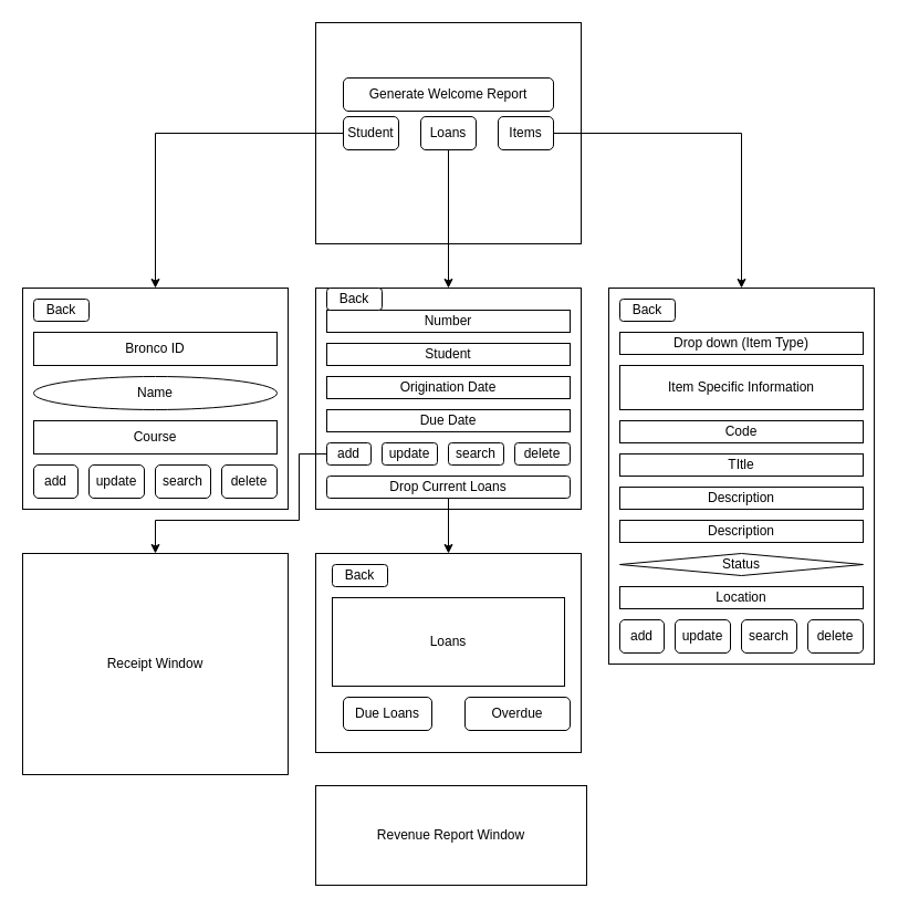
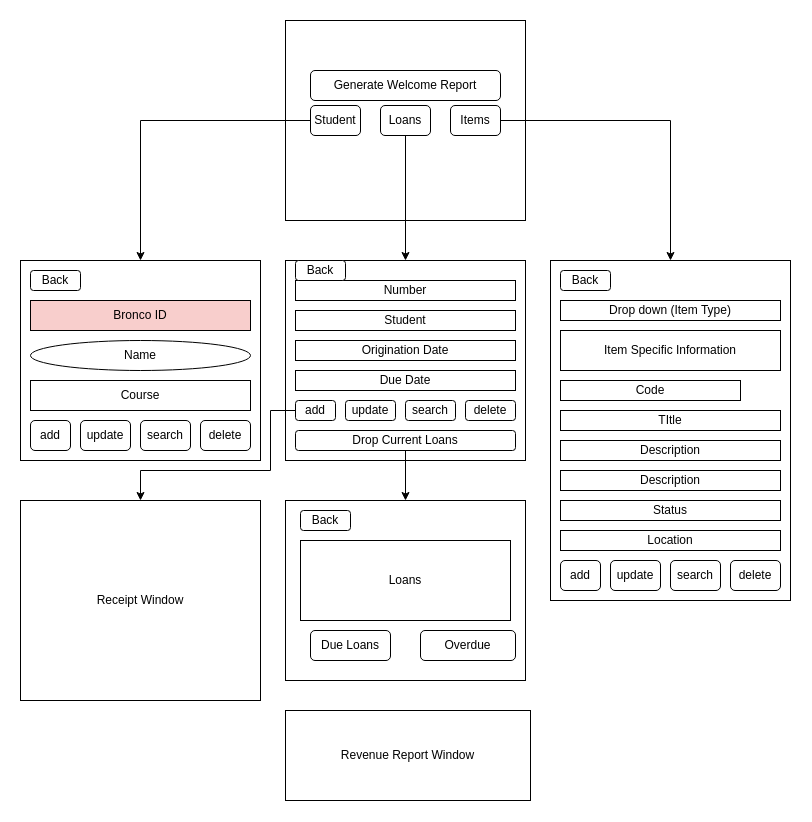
  <mxCell id="0" />
  <mxCell id="1" parent="0" />
  <mxCell id="2" value="" style="rounded=0;whiteSpace=wrap;html=1;" vertex="1" parent="1"><mxGeometry x="285" y="20" width="240" height="200" as="geometry" /></mxCell>
  <mxCell id="3" style="edgeStyle=orthogonalEdgeStyle;rounded=0;orthogonalLoop=1;jettySize=auto;html=1;entryX=0.5;entryY=0;entryDx=0;entryDy=0;" edge="1" parent="1" source="4" target="7"><mxGeometry relative="1" as="geometry" /></mxCell>
  <mxCell id="4" value="Student" style="rounded=1;whiteSpace=wrap;html=1;" vertex="1" parent="1"><mxGeometry x="310" y="105" width="50" height="30" as="geometry" /></mxCell>
  <mxCell id="5" style="edgeStyle=orthogonalEdgeStyle;rounded=0;orthogonalLoop=1;jettySize=auto;html=1;" edge="1" parent="1" source="6" target="11"><mxGeometry relative="1" as="geometry" /></mxCell>
  <mxCell id="6" value="Loans" style="rounded=1;whiteSpace=wrap;html=1;" vertex="1" parent="1"><mxGeometry x="380" y="105" width="50" height="30" as="geometry" /></mxCell>
  <mxCell id="7" value="" style="rounded=0;whiteSpace=wrap;html=1;" vertex="1" parent="1"><mxGeometry x="20" y="260" width="240" height="200" as="geometry" /></mxCell>
  <mxCell id="8" value="" style="rounded=0;whiteSpace=wrap;html=1;" vertex="1" parent="1"><mxGeometry x="550" y="260" width="240" height="340" as="geometry" /></mxCell>
  <mxCell id="9" style="edgeStyle=orthogonalEdgeStyle;rounded=0;orthogonalLoop=1;jettySize=auto;html=1;exitX=1;exitY=0.5;exitDx=0;exitDy=0;entryX=0.5;entryY=0;entryDx=0;entryDy=0;" edge="1" parent="1" source="10" target="8"><mxGeometry relative="1" as="geometry" /></mxCell>
  <mxCell id="10" value="Items" style="rounded=1;whiteSpace=wrap;html=1;" vertex="1" parent="1"><mxGeometry x="450" y="105" width="50" height="30" as="geometry" /></mxCell>
  <mxCell id="11" value="" style="rounded=0;whiteSpace=wrap;html=1;" vertex="1" parent="1"><mxGeometry x="285" y="260" width="240" height="200" as="geometry" /></mxCell>
  <mxCell id="12" value="Number" style="rounded=0;whiteSpace=wrap;html=1;" vertex="1" parent="1"><mxGeometry x="295" y="280" width="220" height="20" as="geometry" /></mxCell>
- <mxCell id="13" value="Bronco ID" style="rounded=0;whiteSpace=wrap;html=1;" vertex="1" parent="1"><mxGeometry x="30" y="300" width="220" height="30" as="geometry" /></mxCell>
+ <mxCell id="13" value="Bronco ID" style="rounded=0;whiteSpace=wrap;html=1;fillColor=#f8cecc;" vertex="1" parent="1"><mxGeometry x="30" y="300" width="220" height="30" as="geometry" /></mxCell>
  <mxCell id="14" value="Name" style="ellipse;whiteSpace=wrap;html=1;" vertex="1" parent="1"><mxGeometry x="30" y="340" width="220" height="30" as="geometry" /></mxCell>
  <mxCell id="15" value="Course" style="rounded=0;whiteSpace=wrap;html=1;" vertex="1" parent="1"><mxGeometry x="30" y="380" width="220" height="30" as="geometry" /></mxCell>
  <mxCell id="16" value="add" style="rounded=1;whiteSpace=wrap;html=1;" vertex="1" parent="1"><mxGeometry x="30" y="420" width="40" height="30" as="geometry" /></mxCell>
  <mxCell id="17" value="update" style="rounded=1;whiteSpace=wrap;html=1;" vertex="1" parent="1"><mxGeometry x="80" y="420" width="50" height="30" as="geometry" /></mxCell>
  <mxCell id="18" value="search" style="rounded=1;whiteSpace=wrap;html=1;" vertex="1" parent="1"><mxGeometry x="140" y="420" width="50" height="30" as="geometry" /></mxCell>
  <mxCell id="19" value="delete" style="rounded=1;whiteSpace=wrap;html=1;" vertex="1" parent="1"><mxGeometry x="200" y="420" width="50" height="30" as="geometry" /></mxCell>
  <mxCell id="20" value="Student" style="rounded=0;whiteSpace=wrap;html=1;" vertex="1" parent="1"><mxGeometry x="295" y="310" width="220" height="20" as="geometry" /></mxCell>
  <mxCell id="21" value="Origination Date" style="rounded=0;whiteSpace=wrap;html=1;" vertex="1" parent="1"><mxGeometry x="295" y="340" width="220" height="20" as="geometry" /></mxCell>
  <mxCell id="22" value="Due Date" style="rounded=0;whiteSpace=wrap;html=1;" vertex="1" parent="1"><mxGeometry x="295" y="370" width="220" height="20" as="geometry" /></mxCell>
  <mxCell id="23" style="edgeStyle=orthogonalEdgeStyle;rounded=0;orthogonalLoop=1;jettySize=auto;html=1;" edge="1" parent="1" source="24" target="46"><mxGeometry relative="1" as="geometry"><Array as="points"><mxPoint x="270" y="410" /><mxPoint x="270" y="470" /><mxPoint x="140" y="470" /></Array></mxGeometry></mxCell>
  <mxCell id="24" value="add" style="rounded=1;whiteSpace=wrap;html=1;" vertex="1" parent="1"><mxGeometry x="295" y="400" width="40" height="20" as="geometry" /></mxCell>
  <mxCell id="25" value="update" style="rounded=1;whiteSpace=wrap;html=1;" vertex="1" parent="1"><mxGeometry x="345" y="400" width="50" height="20" as="geometry" /></mxCell>
  <mxCell id="26" value="search" style="rounded=1;whiteSpace=wrap;html=1;" vertex="1" parent="1"><mxGeometry x="405" y="400" width="50" height="20" as="geometry" /></mxCell>
  <mxCell id="27" value="delete" style="rounded=1;whiteSpace=wrap;html=1;" vertex="1" parent="1"><mxGeometry x="465" y="400" width="50" height="20" as="geometry" /></mxCell>
  <mxCell id="28" style="edgeStyle=orthogonalEdgeStyle;rounded=0;orthogonalLoop=1;jettySize=auto;html=1;entryX=0.5;entryY=0;entryDx=0;entryDy=0;" edge="1" parent="1" source="29" target="30"><mxGeometry relative="1" as="geometry" /></mxCell>
  <mxCell id="29" value="Drop Current Loans" style="rounded=1;whiteSpace=wrap;html=1;" vertex="1" parent="1"><mxGeometry x="295" y="430" width="220" height="20" as="geometry" /></mxCell>
  <mxCell id="30" value="" style="rounded=0;whiteSpace=wrap;html=1;" vertex="1" parent="1"><mxGeometry x="285" y="500" width="240" height="180" as="geometry" /></mxCell>
  <mxCell id="31" value="Back" style="rounded=1;whiteSpace=wrap;html=1;" vertex="1" parent="1"><mxGeometry x="300" y="510" width="50" height="20" as="geometry" /></mxCell>
  <mxCell id="32" value="Back" style="rounded=1;whiteSpace=wrap;html=1;" vertex="1" parent="1"><mxGeometry x="295" y="260" width="50" height="20" as="geometry" /></mxCell>
  <mxCell id="33" value="Back" style="rounded=1;whiteSpace=wrap;html=1;" vertex="1" parent="1"><mxGeometry x="30" y="270" width="50" height="20" as="geometry" /></mxCell>
  <mxCell id="34" value="Back" style="rounded=1;whiteSpace=wrap;html=1;" vertex="1" parent="1"><mxGeometry x="560" y="270" width="50" height="20" as="geometry" /></mxCell>
  <mxCell id="35" value="Drop down (Item Type)" style="rounded=0;whiteSpace=wrap;html=1;" vertex="1" parent="1"><mxGeometry x="560" y="300" width="220" height="20" as="geometry" /></mxCell>
  <mxCell id="36" value="Item Specific Information" style="rounded=0;whiteSpace=wrap;html=1;" vertex="1" parent="1"><mxGeometry x="560" y="330" width="220" height="40" as="geometry" /></mxCell>
- <mxCell id="37" value="Code" style="rounded=0;whiteSpace=wrap;html=1;" vertex="1" parent="1"><mxGeometry x="560" y="380" width="220" height="20" as="geometry" /></mxCell>
+ <mxCell id="37" value="Code" style="rounded=0;whiteSpace=wrap;html=1;" vertex="1" parent="1"><mxGeometry x="560" y="380" width="180" height="20" as="geometry" /></mxCell>
  <mxCell id="38" value="TItle" style="rounded=0;whiteSpace=wrap;html=1;" vertex="1" parent="1"><mxGeometry x="560" y="410" width="220" height="20" as="geometry" /></mxCell>
  <mxCell id="39" value="Loans" style="rounded=0;whiteSpace=wrap;html=1;" vertex="1" parent="1"><mxGeometry x="300" y="540" width="210" height="80" as="geometry" /></mxCell>
  <mxCell id="40" value="Overdue" style="rounded=1;whiteSpace=wrap;html=1;" vertex="1" parent="1"><mxGeometry x="420" y="630" width="95" height="30" as="geometry" /></mxCell>
  <mxCell id="41" value="Due Loans" style="rounded=1;whiteSpace=wrap;html=1;" vertex="1" parent="1"><mxGeometry x="310" y="630" width="80" height="30" as="geometry" /></mxCell>
  <mxCell id="42" value="Description" style="rounded=0;whiteSpace=wrap;html=1;" vertex="1" parent="1"><mxGeometry x="560" y="440" width="220" height="20" as="geometry" /></mxCell>
  <mxCell id="43" value="Description" style="rounded=0;whiteSpace=wrap;html=1;" vertex="1" parent="1"><mxGeometry x="560" y="470" width="220" height="20" as="geometry" /></mxCell>
- <mxCell id="44" value="Status" style="rhombus;whiteSpace=wrap;html=1;" vertex="1" parent="1"><mxGeometry x="560" y="500" width="220" height="20" as="geometry" /></mxCell>
+ <mxCell id="44" value="Status" style="rounded=0;whiteSpace=wrap;html=1;" vertex="1" parent="1"><mxGeometry x="560" y="500" width="220" height="20" as="geometry" /></mxCell>
  <mxCell id="45" value="Location" style="rounded=0;whiteSpace=wrap;html=1;" vertex="1" parent="1"><mxGeometry x="560" y="530" width="220" height="20" as="geometry" /></mxCell>
  <mxCell id="46" value="Receipt Window" style="rounded=0;whiteSpace=wrap;html=1;" vertex="1" parent="1"><mxGeometry x="20" y="500" width="240" height="200" as="geometry" /></mxCell>
  <mxCell id="47" value="add" style="rounded=1;whiteSpace=wrap;html=1;" vertex="1" parent="1"><mxGeometry x="560" y="560" width="40" height="30" as="geometry" /></mxCell>
  <mxCell id="48" value="update" style="rounded=1;whiteSpace=wrap;html=1;" vertex="1" parent="1"><mxGeometry x="610" y="560" width="50" height="30" as="geometry" /></mxCell>
  <mxCell id="49" value="search" style="rounded=1;whiteSpace=wrap;html=1;" vertex="1" parent="1"><mxGeometry x="670" y="560" width="50" height="30" as="geometry" /></mxCell>
  <mxCell id="50" value="delete" style="rounded=1;whiteSpace=wrap;html=1;" vertex="1" parent="1"><mxGeometry x="730" y="560" width="50" height="30" as="geometry" /></mxCell>
  <mxCell id="51" value="Generate Welcome Report" style="rounded=1;whiteSpace=wrap;html=1;" vertex="1" parent="1"><mxGeometry x="310" y="70" width="190" height="30" as="geometry" /></mxCell>
  <mxCell id="52" value="Revenue Report Window" style="rounded=0;whiteSpace=wrap;html=1;" vertex="1" parent="1"><mxGeometry x="285" y="710" width="245" height="90" as="geometry" /></mxCell>
